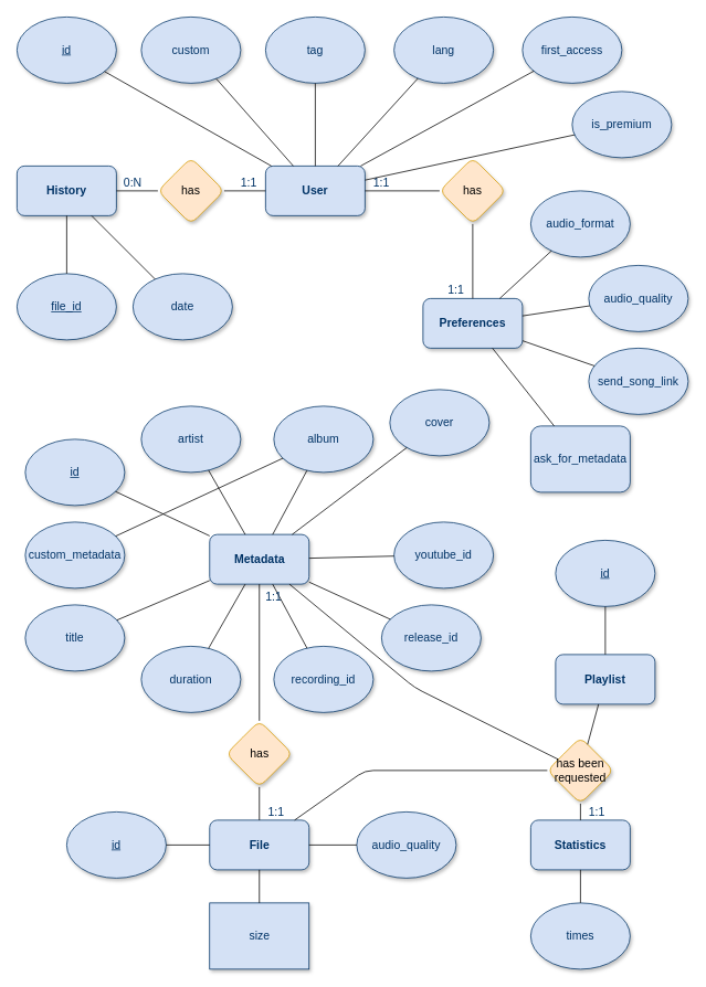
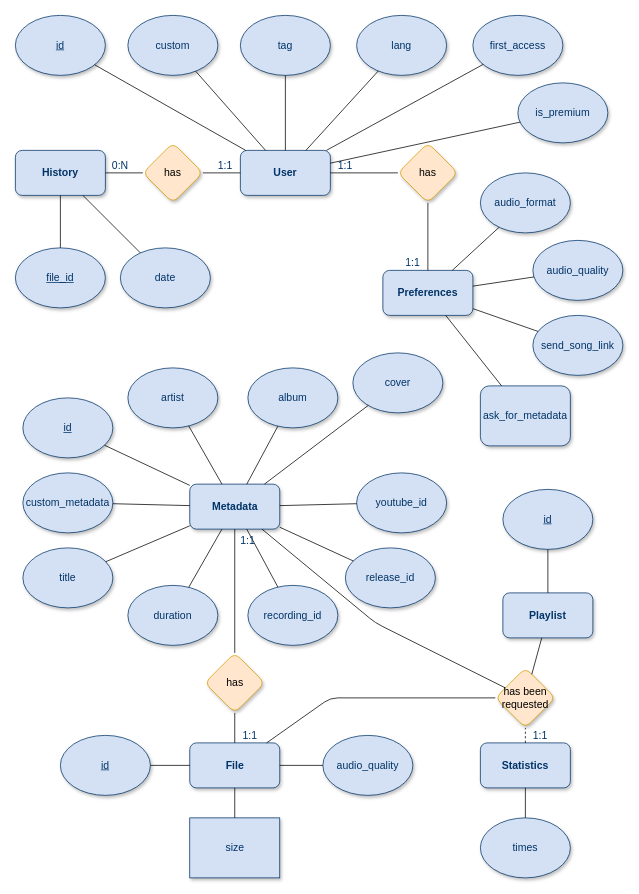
  <mxCell id="0" />
  <mxCell id="1" parent="0" />
  <mxCell id="2" value="User" style="rounded=1;whiteSpace=wrap;html=1;shadow=1;strokeColor=#003366;fillColor=#D4E1F5;fontColor=#003366;align=center;glass=0;comic=0;fontStyle=1;labelBackgroundColor=none;labelBorderColor=none;fontSize=14;" parent="1" vertex="1"><mxGeometry x="320" y="200" width="120" height="60" as="geometry" /></mxCell>
  <mxCell id="3" value="&lt;u&gt;id&lt;/u&gt;" style="ellipse;whiteSpace=wrap;html=1;rounded=1;shadow=1;glass=0;comic=0;labelBackgroundColor=none;strokeColor=#003366;fillColor=#D4E1F5;fontSize=14;fontColor=#003366;align=center;" parent="1" vertex="1"><mxGeometry x="20" y="20" width="120" height="80" as="geometry" /></mxCell>
  <mxCell id="4" value="" style="endArrow=none;html=1;fontSize=14;fontColor=#003366;" parent="1" source="2" target="3" edge="1"><mxGeometry width="50" height="50" relative="1" as="geometry"><mxPoint x="20" y="270" as="sourcePoint" /><mxPoint x="70" y="220" as="targetPoint" /></mxGeometry></mxCell>
  <mxCell id="5" value="custom" style="ellipse;whiteSpace=wrap;html=1;rounded=1;shadow=1;glass=0;comic=0;labelBackgroundColor=none;strokeColor=#003366;fillColor=#D4E1F5;fontSize=14;fontColor=#003366;align=center;" parent="1" vertex="1"><mxGeometry x="170" y="20" width="120" height="80" as="geometry" /></mxCell>
  <mxCell id="6" value="tag" style="ellipse;whiteSpace=wrap;html=1;rounded=1;shadow=1;glass=0;comic=0;labelBackgroundColor=none;strokeColor=#003366;fillColor=#D4E1F5;fontSize=14;fontColor=#003366;align=center;" parent="1" vertex="1"><mxGeometry x="320" y="20" width="120" height="80" as="geometry" /></mxCell>
  <mxCell id="7" value="lang" style="ellipse;whiteSpace=wrap;html=1;rounded=1;shadow=1;glass=0;comic=0;labelBackgroundColor=none;strokeColor=#003366;fillColor=#D4E1F5;fontSize=14;fontColor=#003366;align=center;" parent="1" vertex="1"><mxGeometry x="475" y="20" width="120" height="80" as="geometry" /></mxCell>
  <mxCell id="8" value="first_access" style="ellipse;whiteSpace=wrap;html=1;rounded=1;shadow=1;glass=0;comic=0;labelBackgroundColor=none;strokeColor=#003366;fillColor=#D4E1F5;fontSize=14;fontColor=#003366;align=center;" parent="1" vertex="1"><mxGeometry x="630" y="20" width="120" height="80" as="geometry" /></mxCell>
  <mxCell id="9" value="" style="endArrow=none;html=1;fontSize=14;fontColor=#003366;" parent="1" source="2" target="5" edge="1"><mxGeometry width="50" height="50" relative="1" as="geometry"><mxPoint x="20" y="330" as="sourcePoint" /><mxPoint x="70" y="280" as="targetPoint" /></mxGeometry></mxCell>
  <mxCell id="10" value="" style="endArrow=none;html=1;fontSize=14;fontColor=#003366;exitX=0.5;exitY=0;exitDx=0;exitDy=0;" parent="1" source="2" target="6" edge="1"><mxGeometry width="50" height="50" relative="1" as="geometry"><mxPoint x="20" y="330" as="sourcePoint" /><mxPoint x="70" y="280" as="targetPoint" /></mxGeometry></mxCell>
  <mxCell id="11" value="" style="endArrow=none;html=1;fontSize=14;fontColor=#003366;" parent="1" source="2" target="7" edge="1"><mxGeometry width="50" height="50" relative="1" as="geometry"><mxPoint x="20" y="330" as="sourcePoint" /><mxPoint x="70" y="280" as="targetPoint" /></mxGeometry></mxCell>
  <mxCell id="12" value="" style="endArrow=none;html=1;fontSize=14;fontColor=#003366;" parent="1" source="2" target="8" edge="1"><mxGeometry width="50" height="50" relative="1" as="geometry"><mxPoint x="20" y="330" as="sourcePoint" /><mxPoint x="70" y="280" as="targetPoint" /></mxGeometry></mxCell>
  <mxCell id="13" value="&lt;b&gt;History&lt;/b&gt;" style="rounded=1;whiteSpace=wrap;html=1;shadow=1;glass=0;comic=0;labelBackgroundColor=none;strokeColor=#003366;fillColor=#D4E1F5;fontSize=14;fontColor=#003366;align=center;" parent="1" vertex="1"><mxGeometry x="20" y="200" width="120" height="60" as="geometry" /></mxCell>
  <mxCell id="14" value="date" style="ellipse;whiteSpace=wrap;html=1;rounded=1;shadow=1;glass=0;comic=0;labelBackgroundColor=none;strokeColor=#003366;fillColor=#D4E1F5;fontSize=14;fontColor=#003366;align=center;" parent="1" vertex="1"><mxGeometry x="160" y="330" width="120" height="80" as="geometry" /></mxCell>
  <mxCell id="15" value="&lt;u&gt;file_id&lt;/u&gt;" style="ellipse;whiteSpace=wrap;html=1;rounded=1;shadow=1;glass=0;comic=0;labelBackgroundColor=none;strokeColor=#003366;fillColor=#D4E1F5;fontSize=14;fontColor=#003366;align=center;" parent="1" vertex="1"><mxGeometry x="20" y="330" width="120" height="80" as="geometry" /></mxCell>
  <mxCell id="16" value="" style="endArrow=none;html=1;fontSize=14;fontColor=#003366;" parent="1" source="13" target="14" edge="1"><mxGeometry width="50" height="50" relative="1" as="geometry"><mxPoint x="20" y="580" as="sourcePoint" /><mxPoint x="70" y="530" as="targetPoint" /></mxGeometry></mxCell>
  <mxCell id="17" value="has" style="rhombus;whiteSpace=wrap;html=1;rounded=1;shadow=1;glass=0;comic=0;labelBackgroundColor=none;strokeColor=#d79b00;fillColor=#ffe6cc;fontSize=14;align=center;" parent="1" vertex="1"><mxGeometry x="190" y="190" width="80" height="80" as="geometry" /></mxCell>
  <mxCell id="18" value="" style="endArrow=none;html=1;fontSize=14;fontColor=#003366;entryX=0;entryY=0.5;entryDx=0;entryDy=0;" parent="1" source="17" target="2" edge="1"><mxGeometry width="50" height="50" relative="1" as="geometry"><mxPoint x="20" y="490" as="sourcePoint" /><mxPoint x="70" y="440" as="targetPoint" /></mxGeometry></mxCell>
  <mxCell id="19" value="" style="endArrow=none;html=1;fontSize=14;fontColor=#003366;" parent="1" source="13" target="17" edge="1"><mxGeometry width="50" height="50" relative="1" as="geometry"><mxPoint x="20" y="490" as="sourcePoint" /><mxPoint x="70" y="440" as="targetPoint" /></mxGeometry></mxCell>
  <mxCell id="20" value="1:1" style="text;html=1;strokeColor=none;fillColor=none;align=center;verticalAlign=middle;whiteSpace=wrap;rounded=0;shadow=1;glass=0;comic=0;labelBackgroundColor=none;fontSize=14;fontColor=#003366;" parent="1" vertex="1"><mxGeometry x="280" y="210" width="40" height="20" as="geometry" /></mxCell>
  <mxCell id="21" value="0:N" style="text;html=1;strokeColor=none;fillColor=none;align=center;verticalAlign=middle;whiteSpace=wrap;rounded=0;shadow=1;glass=0;comic=0;labelBackgroundColor=none;fontSize=14;fontColor=#003366;" parent="1" vertex="1"><mxGeometry x="140" y="210" width="40" height="20" as="geometry" /></mxCell>
  <mxCell id="22" value="" style="endArrow=none;html=1;fontSize=14;fontColor=#003366;" parent="1" source="15" target="13" edge="1"><mxGeometry width="50" height="50" relative="1" as="geometry"><mxPoint x="20" y="490" as="sourcePoint" /><mxPoint x="70" y="440" as="targetPoint" /></mxGeometry></mxCell>
  <mxCell id="23" value="&lt;b&gt;Preferences&lt;/b&gt;" style="rounded=1;whiteSpace=wrap;html=1;shadow=1;glass=0;comic=0;labelBackgroundColor=none;strokeColor=#003366;fillColor=#D4E1F5;fontSize=14;fontColor=#003366;align=center;" parent="1" vertex="1"><mxGeometry x="510" y="360" width="120" height="60" as="geometry" /></mxCell>
  <mxCell id="24" value="has" style="rhombus;whiteSpace=wrap;html=1;rounded=1;shadow=1;glass=0;comic=0;labelBackgroundColor=none;strokeColor=#d79b00;fillColor=#ffe6cc;fontSize=14;align=center;" parent="1" vertex="1"><mxGeometry x="530" y="190" width="80" height="80" as="geometry" /></mxCell>
  <mxCell id="25" value="" style="endArrow=none;html=1;fontSize=14;fontColor=#003366;" parent="1" source="2" target="24" edge="1"><mxGeometry width="50" height="50" relative="1" as="geometry"><mxPoint x="450" y="350" as="sourcePoint" /><mxPoint x="500" y="260" as="targetPoint" /></mxGeometry></mxCell>
  <mxCell id="26" value="" style="endArrow=none;html=1;fontSize=14;fontColor=#003366;" parent="1" source="24" target="23" edge="1"><mxGeometry width="50" height="50" relative="1" as="geometry"><mxPoint x="630" y="390" as="sourcePoint" /><mxPoint x="680" y="340" as="targetPoint" /></mxGeometry></mxCell>
  <mxCell id="27" value="1:1" style="text;html=1;strokeColor=none;fillColor=none;align=center;verticalAlign=middle;whiteSpace=wrap;rounded=0;shadow=1;glass=0;comic=0;labelBackgroundColor=none;fontSize=14;fontColor=#003366;" parent="1" vertex="1"><mxGeometry x="440" y="210" width="40" height="20" as="geometry" /></mxCell>
  <mxCell id="28" value="1:1" style="text;html=1;strokeColor=none;fillColor=none;align=center;verticalAlign=middle;whiteSpace=wrap;rounded=0;shadow=1;glass=0;comic=0;labelBackgroundColor=none;fontSize=14;fontColor=#003366;" parent="1" vertex="1"><mxGeometry x="530" y="340" width="40" height="20" as="geometry" /></mxCell>
  <mxCell id="29" value="audio_format" style="ellipse;whiteSpace=wrap;html=1;rounded=1;shadow=1;glass=0;comic=0;labelBackgroundColor=none;strokeColor=#003366;fillColor=#D4E1F5;fontSize=14;fontColor=#003366;align=center;" parent="1" vertex="1"><mxGeometry x="640" y="230" width="120" height="80" as="geometry" /></mxCell>
  <mxCell id="30" value="audio_quality" style="ellipse;whiteSpace=wrap;html=1;rounded=1;shadow=1;glass=0;comic=0;labelBackgroundColor=none;strokeColor=#003366;fillColor=#D4E1F5;fontSize=14;fontColor=#003366;align=center;" parent="1" vertex="1"><mxGeometry x="710" y="320" width="120" height="80" as="geometry" /></mxCell>
  <mxCell id="31" value="send_song_link" style="ellipse;whiteSpace=wrap;html=1;rounded=1;shadow=1;glass=0;comic=0;labelBackgroundColor=none;strokeColor=#003366;fillColor=#D4E1F5;fontSize=14;fontColor=#003366;align=center;" parent="1" vertex="1"><mxGeometry x="710" y="420" width="120" height="80" as="geometry" /></mxCell>
  <mxCell id="32" value="ask_for_metadata" style="whiteSpace=wrap;html=1;shadow=1;glass=0;comic=0;labelBackgroundColor=none;strokeColor=#003366;fillColor=#D4E1F5;fontSize=14;fontColor=#003366;align=center;rounded=1;" parent="1" vertex="1"><mxGeometry x="640" y="514" width="120" height="80" as="geometry" /></mxCell>
  <mxCell id="33" value="" style="endArrow=none;html=1;fontSize=14;fontColor=#003366;" parent="1" source="29" target="23" edge="1"><mxGeometry width="50" height="50" relative="1" as="geometry"><mxPoint x="20" y="670" as="sourcePoint" /><mxPoint x="70" y="620" as="targetPoint" /></mxGeometry></mxCell>
  <mxCell id="34" value="" style="endArrow=none;html=1;fontSize=14;fontColor=#003366;" parent="1" source="30" target="23" edge="1"><mxGeometry width="50" height="50" relative="1" as="geometry"><mxPoint x="20" y="670" as="sourcePoint" /><mxPoint x="70" y="620" as="targetPoint" /></mxGeometry></mxCell>
  <mxCell id="35" value="" style="endArrow=none;html=1;fontSize=14;fontColor=#003366;" parent="1" source="31" target="23" edge="1"><mxGeometry width="50" height="50" relative="1" as="geometry"><mxPoint x="20" y="670" as="sourcePoint" /><mxPoint x="70" y="620" as="targetPoint" /></mxGeometry></mxCell>
  <mxCell id="36" value="" style="endArrow=none;html=1;fontSize=14;fontColor=#003366;" parent="1" source="32" target="23" edge="1"><mxGeometry width="50" height="50" relative="1" as="geometry"><mxPoint x="20" y="670" as="sourcePoint" /><mxPoint x="70" y="620" as="targetPoint" /></mxGeometry></mxCell>
  <mxCell id="37" value="&lt;b&gt;Metadata&lt;/b&gt;" style="rounded=1;whiteSpace=wrap;html=1;shadow=1;glass=0;comic=0;labelBackgroundColor=none;strokeColor=#003366;fillColor=#D4E1F5;fontSize=14;fontColor=#003366;align=center;" parent="1" vertex="1"><mxGeometry x="252.5" y="645" width="120" height="60" as="geometry" /></mxCell>
  <mxCell id="38" value="&lt;u&gt;id&lt;/u&gt;" style="ellipse;whiteSpace=wrap;html=1;rounded=1;shadow=1;glass=0;comic=0;labelBackgroundColor=none;strokeColor=#003366;fillColor=#D4E1F5;fontSize=14;fontColor=#003366;align=center;" parent="1" vertex="1"><mxGeometry x="30" y="530" width="120" height="80" as="geometry" /></mxCell>
  <mxCell id="39" value="title" style="ellipse;whiteSpace=wrap;html=1;rounded=1;shadow=1;glass=0;comic=0;labelBackgroundColor=none;strokeColor=#003366;fillColor=#D4E1F5;fontSize=14;fontColor=#003366;align=center;" parent="1" vertex="1"><mxGeometry x="30" y="730" width="120" height="80" as="geometry" /></mxCell>
  <mxCell id="40" value="artist" style="ellipse;whiteSpace=wrap;html=1;rounded=1;shadow=1;glass=0;comic=0;labelBackgroundColor=none;strokeColor=#003366;fillColor=#D4E1F5;fontSize=14;fontColor=#003366;align=center;" parent="1" vertex="1"><mxGeometry x="170" y="490" width="120" height="80" as="geometry" /></mxCell>
  <mxCell id="41" value="album" style="ellipse;whiteSpace=wrap;html=1;rounded=1;shadow=1;glass=0;comic=0;labelBackgroundColor=none;strokeColor=#003366;fillColor=#D4E1F5;fontSize=14;fontColor=#003366;align=center;" parent="1" vertex="1"><mxGeometry x="330" y="490" width="120" height="80" as="geometry" /></mxCell>
  <mxCell id="42" value="cover" style="ellipse;whiteSpace=wrap;html=1;rounded=1;shadow=1;glass=0;comic=0;labelBackgroundColor=none;strokeColor=#003366;fillColor=#D4E1F5;fontSize=14;fontColor=#003366;align=center;" parent="1" vertex="1"><mxGeometry x="470" y="470" width="120" height="80" as="geometry" /></mxCell>
  <mxCell id="43" value="release_id" style="ellipse;whiteSpace=wrap;html=1;rounded=1;shadow=1;glass=0;comic=0;labelBackgroundColor=none;strokeColor=#003366;fillColor=#D4E1F5;fontSize=14;fontColor=#003366;align=center;" parent="1" vertex="1"><mxGeometry x="460" y="730" width="120" height="80" as="geometry" /></mxCell>
  <mxCell id="44" value="recording_id" style="ellipse;whiteSpace=wrap;html=1;rounded=1;shadow=1;glass=0;comic=0;labelBackgroundColor=none;strokeColor=#003366;fillColor=#D4E1F5;fontSize=14;fontColor=#003366;align=center;" parent="1" vertex="1"><mxGeometry x="330" y="780" width="120" height="80" as="geometry" /></mxCell>
  <mxCell id="45" value="duration" style="ellipse;whiteSpace=wrap;html=1;rounded=1;shadow=1;glass=0;comic=0;labelBackgroundColor=none;strokeColor=#003366;fillColor=#D4E1F5;fontSize=14;fontColor=#003366;align=center;" parent="1" vertex="1"><mxGeometry x="170" y="780" width="120" height="80" as="geometry" /></mxCell>
  <mxCell id="46" value="custom_metadata" style="ellipse;whiteSpace=wrap;html=1;rounded=1;shadow=1;glass=0;comic=0;labelBackgroundColor=none;strokeColor=#003366;fillColor=#D4E1F5;fontSize=14;fontColor=#003366;align=center;" parent="1" vertex="1"><mxGeometry x="30" y="630" width="120" height="80" as="geometry" /></mxCell>
  <mxCell id="47" value="youtube_id" style="ellipse;whiteSpace=wrap;html=1;rounded=1;shadow=1;glass=0;comic=0;labelBackgroundColor=none;strokeColor=#003366;fillColor=#D4E1F5;fontSize=14;fontColor=#003366;align=center;" parent="1" vertex="1"><mxGeometry x="475" y="630" width="120" height="80" as="geometry" /></mxCell>
- <mxCell id="48" value="" style="endArrow=none;html=1;fontSize=14;fontColor=#003366;" parent="1" source="46" target="41" edge="1"><mxGeometry width="50" height="50" relative="1" as="geometry"><mxPoint x="20" y="930" as="sourcePoint" /><mxPoint x="70" y="880" as="targetPoint" /></mxGeometry></mxCell>
+ <mxCell id="48" value="" style="endArrow=none;html=1;fontSize=14;fontColor=#003366;" parent="1" source="46" target="37" edge="1"><mxGeometry width="50" height="50" relative="1" as="geometry"><mxPoint x="20" y="930" as="sourcePoint" /><mxPoint x="70" y="880" as="targetPoint" /></mxGeometry></mxCell>
  <mxCell id="49" value="" style="endArrow=none;html=1;fontSize=14;fontColor=#003366;" parent="1" source="39" target="37" edge="1"><mxGeometry width="50" height="50" relative="1" as="geometry"><mxPoint x="20" y="930" as="sourcePoint" /><mxPoint x="70" y="880" as="targetPoint" /></mxGeometry></mxCell>
  <mxCell id="50" value="" style="endArrow=none;html=1;fontSize=14;fontColor=#003366;" parent="1" source="45" target="37" edge="1"><mxGeometry width="50" height="50" relative="1" as="geometry"><mxPoint x="20" y="930" as="sourcePoint" /><mxPoint x="70" y="880" as="targetPoint" /></mxGeometry></mxCell>
  <mxCell id="51" value="" style="endArrow=none;html=1;fontSize=14;fontColor=#003366;" parent="1" source="44" target="37" edge="1"><mxGeometry width="50" height="50" relative="1" as="geometry"><mxPoint x="20" y="930" as="sourcePoint" /><mxPoint x="70" y="880" as="targetPoint" /></mxGeometry></mxCell>
  <mxCell id="52" value="" style="endArrow=none;html=1;fontSize=14;fontColor=#003366;" parent="1" source="43" target="37" edge="1"><mxGeometry width="50" height="50" relative="1" as="geometry"><mxPoint x="20" y="930" as="sourcePoint" /><mxPoint x="70" y="880" as="targetPoint" /></mxGeometry></mxCell>
  <mxCell id="53" value="" style="endArrow=none;html=1;fontSize=14;fontColor=#003366;" parent="1" source="47" target="37" edge="1"><mxGeometry width="50" height="50" relative="1" as="geometry"><mxPoint x="20" y="930" as="sourcePoint" /><mxPoint x="70" y="880" as="targetPoint" /></mxGeometry></mxCell>
  <mxCell id="54" value="" style="endArrow=none;html=1;fontSize=14;fontColor=#003366;" parent="1" source="37" target="38" edge="1"><mxGeometry width="50" height="50" relative="1" as="geometry"><mxPoint x="230" y="650" as="sourcePoint" /><mxPoint x="280" y="600" as="targetPoint" /></mxGeometry></mxCell>
  <mxCell id="55" value="" style="endArrow=none;html=1;fontSize=14;fontColor=#003366;" parent="1" source="40" target="37" edge="1"><mxGeometry width="50" height="50" relative="1" as="geometry"><mxPoint x="310" y="630" as="sourcePoint" /><mxPoint x="360" y="580" as="targetPoint" /></mxGeometry></mxCell>
  <mxCell id="56" value="" style="endArrow=none;html=1;fontSize=14;fontColor=#003366;" parent="1" source="37" target="41" edge="1"><mxGeometry width="50" height="50" relative="1" as="geometry"><mxPoint x="320" y="640" as="sourcePoint" /><mxPoint x="370" y="590" as="targetPoint" /></mxGeometry></mxCell>
  <mxCell id="57" value="" style="endArrow=none;html=1;fontSize=14;fontColor=#003366;" parent="1" source="37" target="42" edge="1"><mxGeometry width="50" height="50" relative="1" as="geometry"><mxPoint x="380" y="650" as="sourcePoint" /><mxPoint x="430" y="600" as="targetPoint" /></mxGeometry></mxCell>
  <mxCell id="58" value="&lt;b&gt;File&lt;/b&gt;" style="rounded=1;whiteSpace=wrap;html=1;shadow=1;glass=0;comic=0;labelBackgroundColor=none;strokeColor=#003366;fillColor=#D4E1F5;fontSize=14;fontColor=#003366;align=center;" parent="1" vertex="1"><mxGeometry x="252.5" y="990" width="120" height="60" as="geometry" /></mxCell>
  <mxCell id="59" value="&lt;u&gt;id&lt;/u&gt;" style="ellipse;whiteSpace=wrap;html=1;rounded=1;shadow=1;glass=0;comic=0;labelBackgroundColor=none;strokeColor=#003366;fillColor=#D4E1F5;fontSize=14;fontColor=#003366;align=center;" parent="1" vertex="1"><mxGeometry x="80" y="980" width="120" height="80" as="geometry" /></mxCell>
  <mxCell id="60" value="audio_quality" style="ellipse;whiteSpace=wrap;html=1;rounded=1;shadow=1;glass=0;comic=0;labelBackgroundColor=none;strokeColor=#003366;fillColor=#D4E1F5;fontSize=14;fontColor=#003366;align=center;" parent="1" vertex="1"><mxGeometry x="430" y="980" width="120" height="80" as="geometry" /></mxCell>
  <mxCell id="61" value="size" style="whiteSpace=wrap;html=1;shadow=1;glass=0;comic=0;labelBackgroundColor=none;strokeColor=#003366;fillColor=#D4E1F5;fontSize=14;fontColor=#003366;align=center;rounded=0;" parent="1" vertex="1"><mxGeometry x="252.5" y="1090" width="120" height="80" as="geometry" /></mxCell>
  <mxCell id="62" value="has" style="rhombus;whiteSpace=wrap;html=1;rounded=1;shadow=1;glass=0;comic=0;labelBackgroundColor=none;strokeColor=#d79b00;fillColor=#ffe6cc;fontSize=14;align=center;" parent="1" vertex="1"><mxGeometry x="272.5" y="870" width="80" height="80" as="geometry" /></mxCell>
  <mxCell id="63" value="" style="endArrow=none;html=1;fontSize=14;fontColor=#003366;" parent="1" source="58" target="62" edge="1"><mxGeometry width="50" height="50" relative="1" as="geometry"><mxPoint x="20" y="1240" as="sourcePoint" /><mxPoint x="70" y="1190" as="targetPoint" /></mxGeometry></mxCell>
  <mxCell id="64" value="" style="endArrow=none;html=1;fontSize=14;fontColor=#003366;entryX=0.5;entryY=1;entryDx=0;entryDy=0;" parent="1" source="62" target="37" edge="1"><mxGeometry width="50" height="50" relative="1" as="geometry"><mxPoint x="313" y="877" as="sourcePoint" /><mxPoint x="330" y="750" as="targetPoint" /></mxGeometry></mxCell>
  <mxCell id="65" value="" style="endArrow=none;html=1;fontSize=14;fontColor=#003366;" parent="1" source="59" target="58" edge="1"><mxGeometry width="50" height="50" relative="1" as="geometry"><mxPoint x="200" y="1070" as="sourcePoint" /><mxPoint x="250" y="1020" as="targetPoint" /></mxGeometry></mxCell>
  <mxCell id="66" value="" style="endArrow=none;html=1;fontSize=14;fontColor=#003366;" parent="1" source="61" target="58" edge="1"><mxGeometry width="50" height="50" relative="1" as="geometry"><mxPoint x="130" y="950" as="sourcePoint" /><mxPoint x="180" y="900" as="targetPoint" /></mxGeometry></mxCell>
  <mxCell id="67" value="" style="endArrow=none;html=1;fontSize=14;fontColor=#003366;" parent="1" source="60" target="58" edge="1"><mxGeometry width="50" height="50" relative="1" as="geometry"><mxPoint x="20" y="1240" as="sourcePoint" /><mxPoint x="70" y="1190" as="targetPoint" /></mxGeometry></mxCell>
  <mxCell id="68" value="1:1" style="text;html=1;strokeColor=none;fillColor=none;align=center;verticalAlign=middle;whiteSpace=wrap;rounded=0;shadow=1;glass=0;comic=0;labelBackgroundColor=none;fontSize=14;fontColor=#003366;" parent="1" vertex="1"><mxGeometry x="312.5" y="970" width="40" height="20" as="geometry" /></mxCell>
  <mxCell id="69" value="1:1" style="text;html=1;strokeColor=none;fillColor=none;align=center;verticalAlign=middle;whiteSpace=wrap;rounded=0;shadow=1;glass=0;comic=0;labelBackgroundColor=none;fontSize=14;fontColor=#003366;" parent="1" vertex="1"><mxGeometry x="310" y="710" width="40" height="20" as="geometry" /></mxCell>
  <mxCell id="70" value="&lt;b&gt;Playlist&lt;/b&gt;" style="rounded=1;whiteSpace=wrap;html=1;shadow=1;glass=0;comic=0;labelBackgroundColor=none;strokeColor=#003366;fillColor=#D4E1F5;fontSize=14;fontColor=#003366;align=center;" parent="1" vertex="1"><mxGeometry x="670" y="790" width="120" height="60" as="geometry" /></mxCell>
  <mxCell id="71" value="&lt;u&gt;id&lt;/u&gt;" style="ellipse;whiteSpace=wrap;html=1;rounded=1;shadow=1;glass=0;comic=0;labelBackgroundColor=none;strokeColor=#003366;fillColor=#D4E1F5;fontSize=14;fontColor=#003366;align=center;" parent="1" vertex="1"><mxGeometry x="670" y="652" width="120" height="80" as="geometry" /></mxCell>
  <mxCell id="72" value="" style="endArrow=none;html=1;fontSize=14;fontColor=#003366;" parent="1" source="70" target="71" edge="1"><mxGeometry width="50" height="50" relative="1" as="geometry"><mxPoint x="20" y="1240" as="sourcePoint" /><mxPoint x="70" y="1190" as="targetPoint" /></mxGeometry></mxCell>
  <mxCell id="73" value="&lt;b&gt;Statistics&lt;/b&gt;" style="rounded=1;whiteSpace=wrap;html=1;shadow=1;glass=0;comic=0;labelBackgroundColor=none;strokeColor=#003366;fillColor=#D4E1F5;fontSize=14;fontColor=#003366;align=center;" parent="1" vertex="1"><mxGeometry x="640" y="990" width="120" height="60" as="geometry" /></mxCell>
  <mxCell id="74" value="times" style="ellipse;whiteSpace=wrap;html=1;rounded=1;shadow=1;glass=0;comic=0;labelBackgroundColor=none;strokeColor=#003366;fillColor=#D4E1F5;fontSize=14;fontColor=#003366;align=center;" parent="1" vertex="1"><mxGeometry x="640" y="1090" width="120" height="80" as="geometry" /></mxCell>
  <mxCell id="75" value="" style="endArrow=none;html=1;fontSize=14;fontColor=#003366;" parent="1" source="74" target="73" edge="1"><mxGeometry width="50" height="50" relative="1" as="geometry"><mxPoint x="20" y="1240" as="sourcePoint" /><mxPoint x="70" y="1190" as="targetPoint" /></mxGeometry></mxCell>
  <mxCell id="76" value="has been requested" style="rhombus;whiteSpace=wrap;html=1;rounded=1;shadow=1;glass=0;comic=0;labelBackgroundColor=none;strokeColor=#d79b00;fillColor=#ffe6cc;fontSize=14;align=center;" parent="1" vertex="1"><mxGeometry x="660" y="890" width="80" height="80" as="geometry" /></mxCell>
- <mxCell id="77" value="" style="endArrow=none;html=1;fontSize=14;fontColor=#003366;" parent="1" source="73" target="76" edge="1"><mxGeometry width="50" height="50" relative="1" as="geometry"><mxPoint x="20" y="1240" as="sourcePoint" /><mxPoint x="70" y="1190" as="targetPoint" /></mxGeometry></mxCell>
+ <mxCell id="77" value="" style="endArrow=none;html=1;fontSize=14;fontColor=#003366;dashed=1;" parent="1" source="73" target="76" edge="1"><mxGeometry width="50" height="50" relative="1" as="geometry"><mxPoint x="20" y="1240" as="sourcePoint" /><mxPoint x="70" y="1190" as="targetPoint" /></mxGeometry></mxCell>
  <mxCell id="78" value="1:1" style="text;html=1;strokeColor=none;fillColor=none;align=center;verticalAlign=middle;whiteSpace=wrap;rounded=0;shadow=1;glass=0;comic=0;labelBackgroundColor=none;fontSize=14;fontColor=#003366;" parent="1" vertex="1"><mxGeometry x="700" y="970" width="40" height="20" as="geometry" /></mxCell>
  <mxCell id="79" value="" style="endArrow=none;html=1;fontSize=14;fontColor=#003366;" parent="1" source="76" target="70" edge="1"><mxGeometry width="50" height="50" relative="1" as="geometry"><mxPoint x="20" y="1240" as="sourcePoint" /><mxPoint x="70" y="1190" as="targetPoint" /></mxGeometry></mxCell>
  <mxCell id="80" value="" style="endArrow=none;html=1;fontSize=14;fontColor=#003366;" parent="1" source="76" target="37" edge="1"><mxGeometry width="50" height="50" relative="1" as="geometry"><mxPoint x="510" y="920" as="sourcePoint" /><mxPoint x="560" y="870" as="targetPoint" /><Array as="points"><mxPoint x="500" y="830" /></Array></mxGeometry></mxCell>
  <mxCell id="81" value="" style="endArrow=none;html=1;fontSize=14;fontColor=#003366;" parent="1" source="76" target="58" edge="1"><mxGeometry width="50" height="50" relative="1" as="geometry"><mxPoint x="20" y="1310" as="sourcePoint" /><mxPoint x="70" y="1260" as="targetPoint" /><Array as="points"><mxPoint x="440" y="930" /></Array></mxGeometry></mxCell>
  <mxCell id="82" value="" style="endArrow=none;html=1;" edge="1" parent="1" source="83" target="2"><mxGeometry width="50" height="50" relative="1" as="geometry"><mxPoint x="687.847" y="150.756" as="sourcePoint" /><mxPoint x="450" y="400" as="targetPoint" /></mxGeometry></mxCell>
  <mxCell id="83" value="is_premium" style="ellipse;whiteSpace=wrap;html=1;rounded=1;shadow=1;glass=0;comic=0;labelBackgroundColor=none;strokeColor=#003366;fillColor=#D4E1F5;fontSize=14;fontColor=#003366;align=center;" vertex="1" parent="1"><mxGeometry x="690" y="110" width="120" height="80" as="geometry" /></mxCell>
